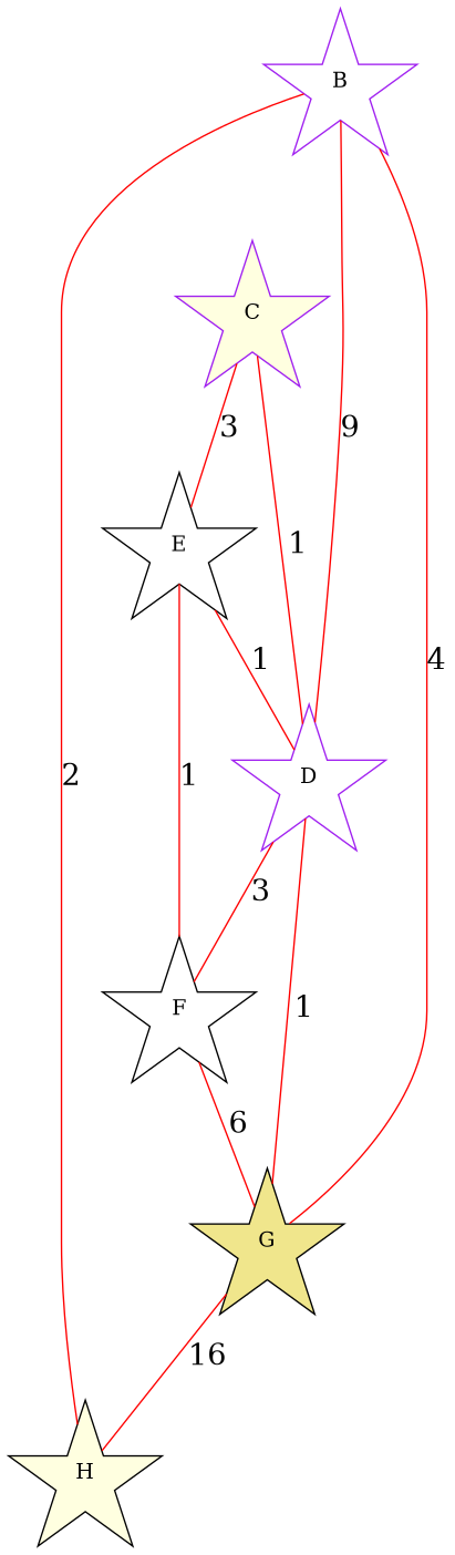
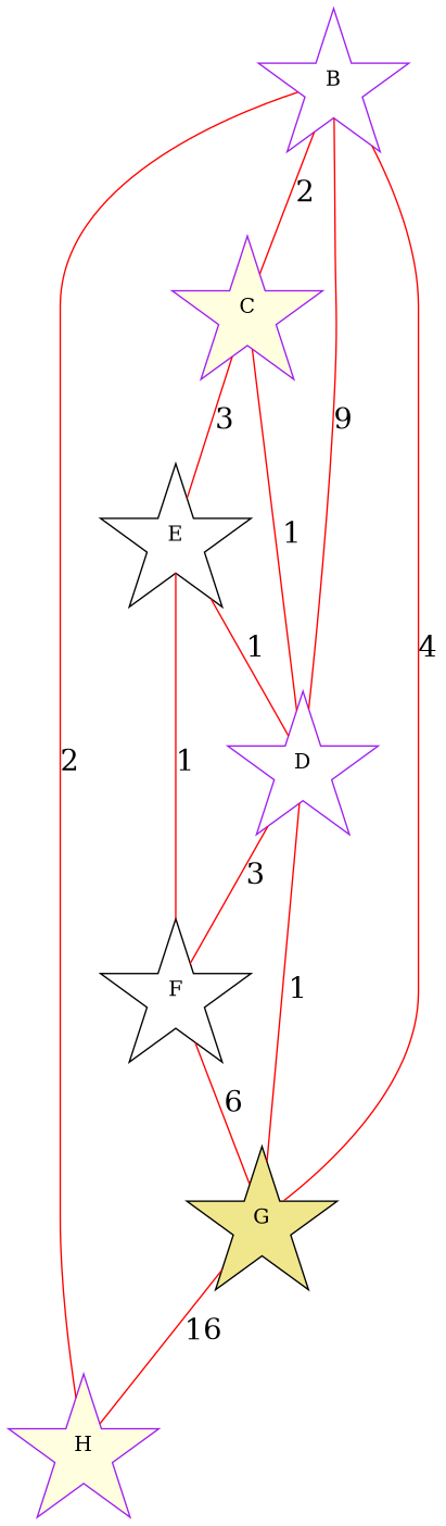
  graph {
    node [color=black fillcolor=white shape=star style=filled]
    edge [color=red fontsize="20pt"]
    B [color=purple]
    C [color=purple fillcolor=lightyellow]
-   H [fillcolor=lightyellow]
+   H [color=purple fillcolor=lightyellow]
    E
    F
    G [fillcolor=khaki]
    D [color=purple]
+   B -- C [label=2]
    B -- H [label=2]
    C -- E [label=3]
    E -- D [label=1]
    F -- E [label=1]
    F -- G [label=6]
    G -- B [label=4]
    G -- H [label=16]
    D -- B [label=9]
    D -- C [label=1]
    D -- F [label=3]
    D -- G [label=1]
  }
